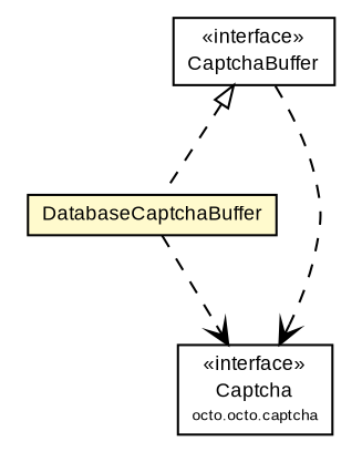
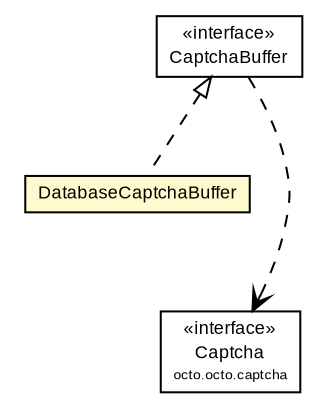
  digraph {
    node [fontcolor=black fontname=arial fontsize=9.0 shape=plaintext]
    edge [arrowhead=open color=black fontcolor=black fontname=arial fontsize=10.0 headport=p labelfontname=arial labelfontsize=10 style=dashed tailport=p]
    n1 [label=<<table border="0" cellborder="1" cellspacing="0" cellpadding="2" port="p" bgcolor="lemonChiffon" href="./DatabaseCaptchaBuffer.html"> 		<tr><td><table border="0" cellspacing="0" cellpadding="1"> 			<tr><td> DatabaseCaptchaBuffer </td></tr> 		</table></td></tr> 		</table>>]
    n2 [label=<<table border="0" cellborder="1" cellspacing="0" cellpadding="2" port="p" href="http://java.sun.com/j2se/1.4.2/docs/api/com/octo/captcha/Captcha.html"> 		<tr><td><table border="0" cellspacing="0" cellpadding="1"> 			<tr><td> &laquo;interface&raquo; </td></tr> 			<tr><td> Captcha </td></tr> 			<tr><td><font point-size="7.0"> octo.octo.captcha </font></td></tr> 		</table></td></tr> 		</table>>]
    n3 [label=<<table border="0" cellborder="1" cellspacing="0" cellpadding="2" port="p" href="./CaptchaBuffer.html"> 		<tr><td><table border="0" cellspacing="0" cellpadding="1"> 			<tr><td> &laquo;interface&raquo; </td></tr> 			<tr><td> CaptchaBuffer </td></tr> 		</table></td></tr> 		</table>>]
-   n1 -> n2
    n3 -> n1 [arrowtail=empty dir=back fontsize=10 arrowhead="" color="" fontcolor=""]
    n3 -> n2
  }
